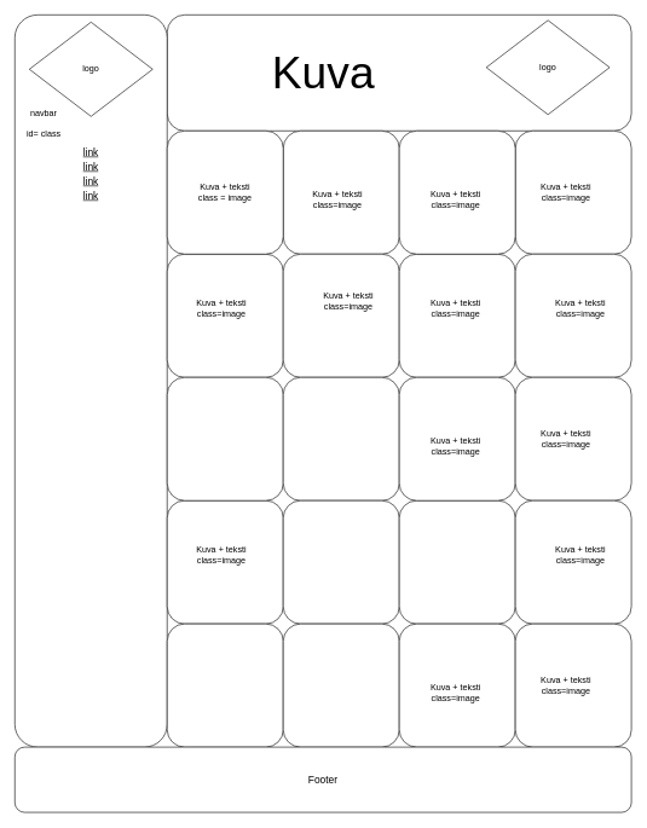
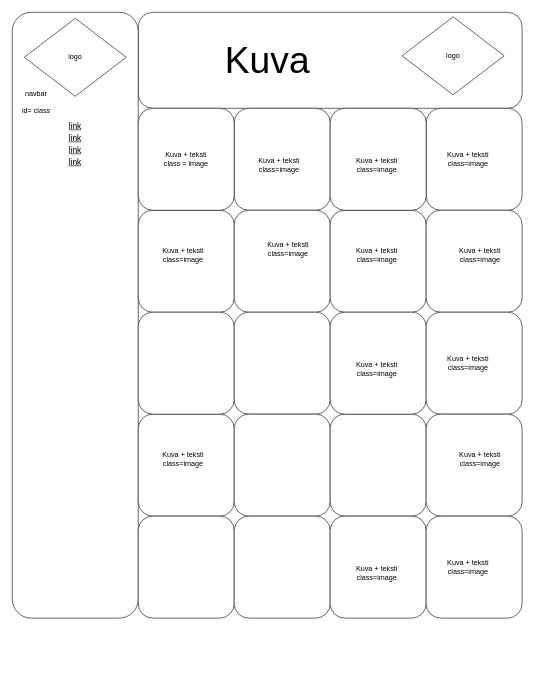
  <mxCell id="0" />
  <mxCell id="1" parent="0" />
  <mxCell id="2" value="" style="rounded=1;whiteSpace=wrap;html=1;" vertex="1" parent="1"><mxGeometry x="230" width="640" height="160" as="geometry" y="20" /></mxCell>
  <mxCell id="3" value="" style="rounded=1;whiteSpace=wrap;html=1;" vertex="1" parent="1"><mxGeometry width="210" height="1010" as="geometry" x="20" y="20" /></mxCell>
  <mxCell id="4" value="" style="rounded=1;whiteSpace=wrap;html=1;" vertex="1" parent="1"><mxGeometry x="390" y="180" width="160" height="170" as="geometry" /></mxCell>
  <mxCell id="5" value="" style="rounded=1;whiteSpace=wrap;html=1;" vertex="1" parent="1"><mxGeometry x="710" y="180" width="160" height="170" as="geometry" /></mxCell>
  <mxCell id="6" value="" style="rounded=1;whiteSpace=wrap;html=1;" vertex="1" parent="1"><mxGeometry x="230" y="350" width="160" height="170" as="geometry" /></mxCell>
  <mxCell id="7" value="" style="rounded=1;whiteSpace=wrap;html=1;" vertex="1" parent="1"><mxGeometry x="230" y="180" width="160" height="170" as="geometry" /></mxCell>
  <mxCell id="8" value="" style="rounded=1;whiteSpace=wrap;html=1;" vertex="1" parent="1"><mxGeometry x="390" y="350" width="160" height="170" as="geometry" /></mxCell>
  <mxCell id="9" value="" style="rounded=1;whiteSpace=wrap;html=1;" vertex="1" parent="1"><mxGeometry x="550" y="350" width="160" height="170" as="geometry" /></mxCell>
  <mxCell id="10" value="" style="rounded=1;whiteSpace=wrap;html=1;" vertex="1" parent="1"><mxGeometry x="710" y="350" width="160" height="170" as="geometry" /></mxCell>
  <mxCell id="11" value="" style="rounded=1;whiteSpace=wrap;html=1;" vertex="1" parent="1"><mxGeometry x="550" y="180" width="160" height="170" as="geometry" /></mxCell>
  <mxCell id="12" value="Kuva + teksti&lt;br&gt;class=image" style="text;html=1;strokeColor=none;fillColor=none;align=center;verticalAlign=middle;whiteSpace=wrap;rounded=0;" vertex="1" parent="1"><mxGeometry x="405" y="230" width="120" height="90" as="geometry" /></mxCell>
  <mxCell id="13" value="Kuva + teksti&lt;br&gt;class = image" style="text;html=1;strokeColor=none;fillColor=none;align=center;verticalAlign=middle;whiteSpace=wrap;rounded=0;" vertex="1" parent="1"><mxGeometry x="250" y="220" width="120" height="90" as="geometry" /></mxCell>
  <mxCell id="14" value="navbar&lt;br&gt;&lt;br&gt;id= class&lt;br&gt;" style="text;html=1;strokeColor=none;fillColor=none;align=center;verticalAlign=middle;whiteSpace=wrap;rounded=0;" vertex="1" parent="1"><mxGeometry y="110" width="80" height="120" as="geometry" x="20" /></mxCell>
  <mxCell id="15" value="Kuva + teksti&lt;br&gt;class=image" style="text;html=1;strokeColor=none;fillColor=none;align=center;verticalAlign=middle;whiteSpace=wrap;rounded=0;" vertex="1" parent="1"><mxGeometry x="567.5" y="230" width="120" height="90" as="geometry" /></mxCell>
  <mxCell id="16" value="Kuva + teksti&lt;br&gt;class=image" style="text;html=1;strokeColor=none;fillColor=none;align=center;verticalAlign=middle;whiteSpace=wrap;rounded=0;" vertex="1" parent="1"><mxGeometry x="720" y="220" width="120" height="90" as="geometry" /></mxCell>
  <mxCell id="17" value="Kuva + teksti&lt;br&gt;class=image" style="text;html=1;strokeColor=none;fillColor=none;align=center;verticalAlign=middle;whiteSpace=wrap;rounded=0;" vertex="1" parent="1"><mxGeometry x="740" y="380" width="120" height="90" as="geometry" /></mxCell>
  <mxCell id="18" value="Kuva + teksti&lt;br&gt;class=image" style="text;html=1;strokeColor=none;fillColor=none;align=center;verticalAlign=middle;whiteSpace=wrap;rounded=0;" vertex="1" parent="1"><mxGeometry x="567.5" y="380" width="120" height="90" as="geometry" /></mxCell>
  <mxCell id="19" value="Kuva + teksti&lt;br&gt;class=image" style="text;html=1;strokeColor=none;fillColor=none;align=center;verticalAlign=middle;whiteSpace=wrap;rounded=0;" vertex="1" parent="1"><mxGeometry x="420" y="370" width="120" height="90" as="geometry" /></mxCell>
  <mxCell id="20" value="Kuva + teksti&lt;br&gt;class=image" style="text;html=1;strokeColor=none;fillColor=none;align=center;verticalAlign=middle;whiteSpace=wrap;rounded=0;" vertex="1" parent="1"><mxGeometry x="245" y="380" width="120" height="90" as="geometry" /></mxCell>
  <mxCell id="21" value="logo" style="rhombus;whiteSpace=wrap;html=1;" vertex="1" parent="1"><mxGeometry x="670" y="27.5" width="170" height="130" as="geometry" /></mxCell>
  <mxCell id="22" value="Kuva" style="text;html=1;strokeColor=none;fillColor=none;align=center;verticalAlign=middle;whiteSpace=wrap;rounded=0;fontSize=62;" vertex="1" parent="1"><mxGeometry x="258" y="37.5" width="375" height="125" as="geometry" /></mxCell>
  <mxCell id="23" value="link" style="text;html=1;strokeColor=none;fillColor=none;align=center;verticalAlign=middle;whiteSpace=wrap;rounded=0;fontSize=14;fontStyle=4" vertex="1" parent="1"><mxGeometry x="30" y="200" width="190" height="20" as="geometry" /></mxCell>
  <mxCell id="24" value="link" style="text;html=1;strokeColor=none;fillColor=none;align=center;verticalAlign=middle;whiteSpace=wrap;rounded=0;fontSize=14;fontStyle=4" vertex="1" parent="1"><mxGeometry x="30" y="220" width="190" height="20" as="geometry" /></mxCell>
  <mxCell id="25" value="link" style="text;html=1;strokeColor=none;fillColor=none;align=center;verticalAlign=middle;whiteSpace=wrap;rounded=0;fontSize=14;fontStyle=4" vertex="1" parent="1"><mxGeometry x="30" y="240" width="190" height="20" as="geometry" /></mxCell>
  <mxCell id="26" value="link" style="text;html=1;strokeColor=none;fillColor=none;align=center;verticalAlign=middle;whiteSpace=wrap;rounded=0;fontSize=14;fontStyle=4" vertex="1" parent="1"><mxGeometry x="30" y="260" width="190" height="20" as="geometry" /></mxCell>
  <mxCell id="27" value="logo" style="rhombus;whiteSpace=wrap;html=1;" vertex="1" parent="1"><mxGeometry x="40" y="30" width="170" height="130" as="geometry" /></mxCell>
  <mxCell id="28" value="Kuva + teksti&lt;br&gt;class=image" style="text;html=1;strokeColor=none;fillColor=none;align=center;verticalAlign=middle;whiteSpace=wrap;rounded=0;" vertex="1" parent="1"><mxGeometry x="420" y="710" width="120" height="90" as="geometry" /></mxCell>
  <mxCell id="29" value="" style="rounded=1;whiteSpace=wrap;html=1;" vertex="1" parent="1"><mxGeometry x="230" y="690" width="160" height="170" as="geometry" /></mxCell>
  <mxCell id="30" value="Kuva + teksti&lt;br&gt;class=image" style="text;html=1;strokeColor=none;fillColor=none;align=center;verticalAlign=middle;whiteSpace=wrap;rounded=0;" vertex="1" parent="1"><mxGeometry x="245" y="720" width="120" height="90" as="geometry" /></mxCell>
  <mxCell id="31" value="Kuva + teksti&lt;br&gt;class = image" style="text;html=1;strokeColor=none;fillColor=none;align=center;verticalAlign=middle;whiteSpace=wrap;rounded=0;" vertex="1" parent="1"><mxGeometry x="250" y="560" width="120" height="90" as="geometry" /></mxCell>
  <mxCell id="32" value="" style="rounded=1;whiteSpace=wrap;html=1;" vertex="1" parent="1"><mxGeometry x="230" y="520" width="160" height="170" as="geometry" /></mxCell>
  <mxCell id="33" value="Kuva + teksti&lt;br&gt;class=image" style="text;html=1;strokeColor=none;fillColor=none;align=center;verticalAlign=middle;whiteSpace=wrap;rounded=0;" vertex="1" parent="1"><mxGeometry x="405" y="570" width="120" height="90" as="geometry" /></mxCell>
  <mxCell id="34" value="" style="rounded=1;whiteSpace=wrap;html=1;" vertex="1" parent="1"><mxGeometry x="390" y="520" width="160" height="170" as="geometry" /></mxCell>
  <mxCell id="35" value="" style="rounded=1;whiteSpace=wrap;html=1;" vertex="1" parent="1"><mxGeometry x="390" y="690" width="160" height="170" as="geometry" /></mxCell>
  <mxCell id="36" value="Kuva + teksti&lt;br&gt;class=image" style="text;html=1;strokeColor=none;fillColor=none;align=center;verticalAlign=middle;whiteSpace=wrap;rounded=0;" vertex="1" parent="1"><mxGeometry x="567.5" y="720" width="120" height="90" as="geometry" /></mxCell>
  <mxCell id="37" value="" style="rounded=1;whiteSpace=wrap;html=1;" vertex="1" parent="1"><mxGeometry x="550" y="690" width="160" height="170" as="geometry" /></mxCell>
  <mxCell id="38" value="" style="rounded=1;whiteSpace=wrap;html=1;" vertex="1" parent="1"><mxGeometry x="550" y="520" width="160" height="170" as="geometry" /></mxCell>
  <mxCell id="39" value="Kuva + teksti&lt;br&gt;class=image" style="text;html=1;strokeColor=none;fillColor=none;align=center;verticalAlign=middle;whiteSpace=wrap;rounded=0;" vertex="1" parent="1"><mxGeometry x="567.5" y="570" width="120" height="90" as="geometry" /></mxCell>
  <mxCell id="40" value="" style="rounded=1;whiteSpace=wrap;html=1;" vertex="1" parent="1"><mxGeometry x="710" y="520" width="160" height="170" as="geometry" /></mxCell>
  <mxCell id="41" value="Kuva + teksti&lt;br&gt;class=image" style="text;html=1;strokeColor=none;fillColor=none;align=center;verticalAlign=middle;whiteSpace=wrap;rounded=0;" vertex="1" parent="1"><mxGeometry x="720" y="560" width="120" height="90" as="geometry" /></mxCell>
  <mxCell id="42" value="" style="rounded=1;whiteSpace=wrap;html=1;" vertex="1" parent="1"><mxGeometry x="710" y="690" width="160" height="170" as="geometry" /></mxCell>
  <mxCell id="43" value="Kuva + teksti&lt;br&gt;class=image" style="text;html=1;strokeColor=none;fillColor=none;align=center;verticalAlign=middle;whiteSpace=wrap;rounded=0;" vertex="1" parent="1"><mxGeometry x="740" y="720" width="120" height="90" as="geometry" /></mxCell>
  <mxCell id="44" value="Kuva + teksti&lt;br&gt;class = image" style="text;html=1;strokeColor=none;fillColor=none;align=center;verticalAlign=middle;whiteSpace=wrap;rounded=0;" vertex="1" parent="1"><mxGeometry x="250" y="900" width="120" height="90" as="geometry" /></mxCell>
  <mxCell id="45" value="" style="rounded=1;whiteSpace=wrap;html=1;" vertex="1" parent="1"><mxGeometry x="230" y="860" width="160" height="170" as="geometry" /></mxCell>
  <mxCell id="46" value="Kuva + teksti&lt;br&gt;class=image" style="text;html=1;strokeColor=none;fillColor=none;align=center;verticalAlign=middle;whiteSpace=wrap;rounded=0;" vertex="1" parent="1"><mxGeometry x="405" y="910" width="120" height="90" as="geometry" /></mxCell>
  <mxCell id="47" value="" style="rounded=1;whiteSpace=wrap;html=1;" vertex="1" parent="1"><mxGeometry x="390" y="860" width="160" height="170" as="geometry" /></mxCell>
  <mxCell id="48" value="" style="rounded=1;whiteSpace=wrap;html=1;" vertex="1" parent="1"><mxGeometry x="550" y="860" width="160" height="170" as="geometry" /></mxCell>
  <mxCell id="49" value="Kuva + teksti&lt;br&gt;class=image" style="text;html=1;strokeColor=none;fillColor=none;align=center;verticalAlign=middle;whiteSpace=wrap;rounded=0;" vertex="1" parent="1"><mxGeometry x="567.5" y="910" width="120" height="90" as="geometry" /></mxCell>
  <mxCell id="50" value="" style="rounded=1;whiteSpace=wrap;html=1;" vertex="1" parent="1"><mxGeometry x="710" y="860" width="160" height="170" as="geometry" /></mxCell>
  <mxCell id="51" value="Kuva + teksti&lt;br&gt;class=image" style="text;html=1;strokeColor=none;fillColor=none;align=center;verticalAlign=middle;whiteSpace=wrap;rounded=0;" vertex="1" parent="1"><mxGeometry x="720" y="900" width="120" height="90" as="geometry" /></mxCell>
- <mxCell id="52" value="Footer" style="rounded=1;whiteSpace=wrap;html=1;fontSize=14;" vertex="1" parent="1"><mxGeometry y="1030" width="850" height="90" as="geometry" x="20" /></mxCell>
